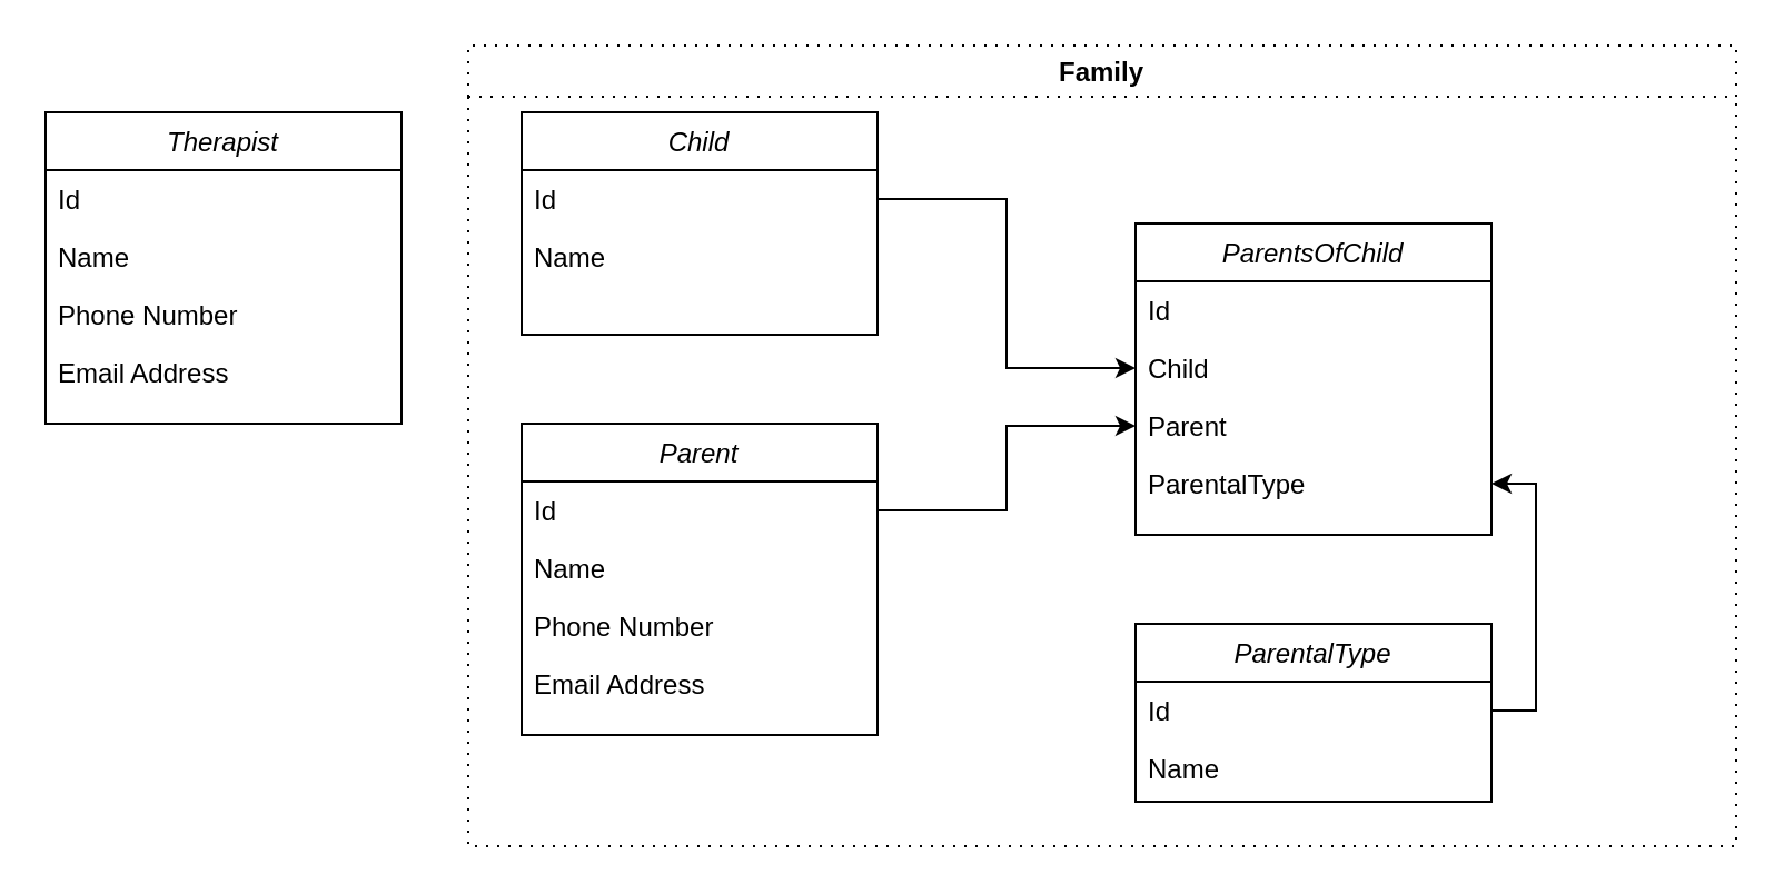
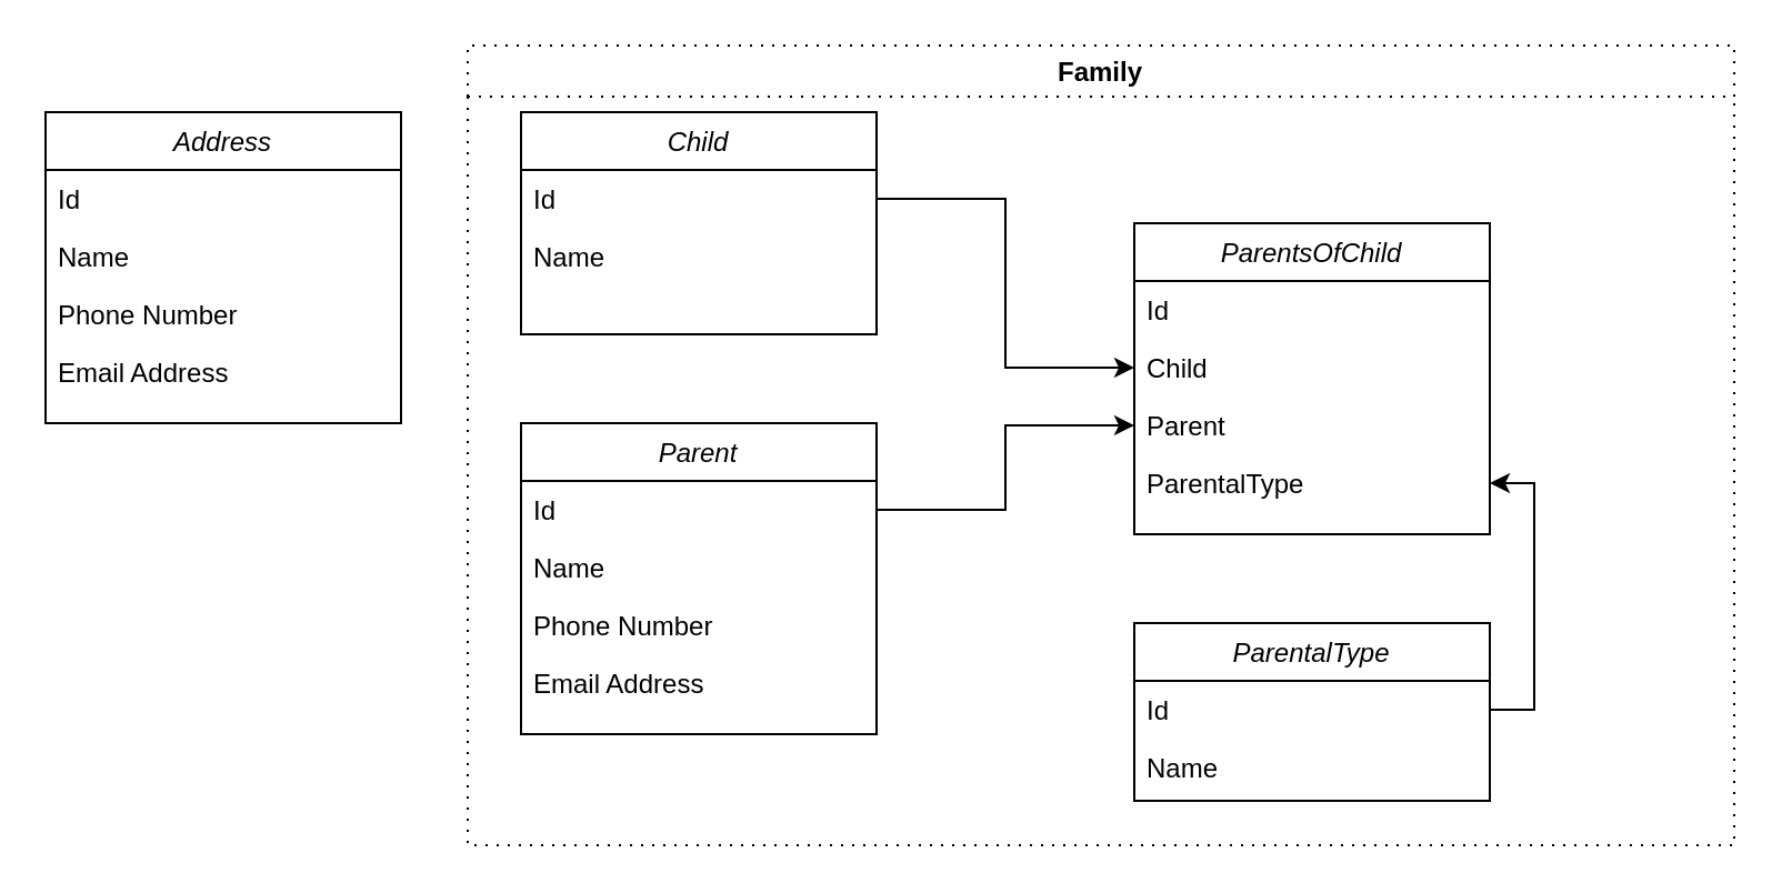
  <mxCell id="0" />
  <mxCell id="1" parent="0" />
  <mxCell id="2" value="Family" style="swimlane;dashed=1;dashPattern=1 4;" vertex="1" parent="1"><mxGeometry x="210" y="20" width="570" height="360" as="geometry" /></mxCell>
- <mxCell id="3" value="Therapist" style="swimlane;fontStyle=2;align=center;verticalAlign=top;childLayout=stackLayout;horizontal=1;startSize=26;horizontalStack=0;resizeParent=1;resizeLast=0;collapsible=1;marginBottom=0;rounded=0;shadow=0;strokeWidth=1;" parent="1" vertex="1"><mxGeometry x="20" y="50" width="160" height="140" as="geometry"><mxRectangle x="230" y="140" width="160" height="26" as="alternateBounds" /></mxGeometry></mxCell>
+ <mxCell id="3" value="Address" style="swimlane;fontStyle=2;align=center;verticalAlign=top;childLayout=stackLayout;horizontal=1;startSize=26;horizontalStack=0;resizeParent=1;resizeLast=0;collapsible=1;marginBottom=0;rounded=0;shadow=0;strokeWidth=1;" parent="1" vertex="1"><mxGeometry x="20" y="50" width="160" height="140" as="geometry"><mxRectangle x="230" y="140" width="160" height="26" as="alternateBounds" /></mxGeometry></mxCell>
  <mxCell id="4" value="Id" style="text;align=left;verticalAlign=top;spacingLeft=4;spacingRight=4;overflow=hidden;rotatable=0;points=[[0,0.5],[1,0.5]];portConstraint=eastwest;" parent="3" vertex="1"><mxGeometry y="26" width="160" height="26" as="geometry" /></mxCell>
  <mxCell id="5" value="Name" style="text;align=left;verticalAlign=top;spacingLeft=4;spacingRight=4;overflow=hidden;rotatable=0;points=[[0,0.5],[1,0.5]];portConstraint=eastwest;" vertex="1" parent="3"><mxGeometry y="52" width="160" height="26" as="geometry" /></mxCell>
  <mxCell id="6" value="Phone Number" style="text;align=left;verticalAlign=top;spacingLeft=4;spacingRight=4;overflow=hidden;rotatable=0;points=[[0,0.5],[1,0.5]];portConstraint=eastwest;rounded=0;shadow=0;html=0;" parent="3" vertex="1"><mxGeometry y="78" width="160" height="26" as="geometry" /></mxCell>
  <mxCell id="7" value="Email Address" style="text;align=left;verticalAlign=top;spacingLeft=4;spacingRight=4;overflow=hidden;rotatable=0;points=[[0,0.5],[1,0.5]];portConstraint=eastwest;rounded=0;shadow=0;html=0;" parent="3" vertex="1"><mxGeometry y="104" width="160" height="26" as="geometry" /></mxCell>
  <mxCell id="8" value="Child" style="swimlane;fontStyle=2;align=center;verticalAlign=top;childLayout=stackLayout;horizontal=1;startSize=26;horizontalStack=0;resizeParent=1;resizeLast=0;collapsible=1;marginBottom=0;rounded=0;shadow=0;strokeWidth=1;" vertex="1" parent="1"><mxGeometry x="234" y="50" width="160" height="100" as="geometry"><mxRectangle x="230" y="140" width="160" height="26" as="alternateBounds" /></mxGeometry></mxCell>
  <mxCell id="9" value="Id" style="text;align=left;verticalAlign=top;spacingLeft=4;spacingRight=4;overflow=hidden;rotatable=0;points=[[0,0.5],[1,0.5]];portConstraint=eastwest;" vertex="1" parent="8"><mxGeometry y="26" width="160" height="26" as="geometry" /></mxCell>
  <mxCell id="10" value="Name" style="text;align=left;verticalAlign=top;spacingLeft=4;spacingRight=4;overflow=hidden;rotatable=0;points=[[0,0.5],[1,0.5]];portConstraint=eastwest;" vertex="1" parent="8"><mxGeometry y="52" width="160" height="26" as="geometry" /></mxCell>
  <mxCell id="11" style="edgeStyle=orthogonalEdgeStyle;rounded=0;orthogonalLoop=1;jettySize=auto;html=1;exitX=1;exitY=0.5;exitDx=0;exitDy=0;" edge="1" parent="1" source="20" target="17"><mxGeometry relative="1" as="geometry" /></mxCell>
  <mxCell id="12" style="edgeStyle=orthogonalEdgeStyle;rounded=0;orthogonalLoop=1;jettySize=auto;html=1;exitX=1;exitY=0.5;exitDx=0;exitDy=0;" edge="1" parent="1" source="9" target="15"><mxGeometry relative="1" as="geometry" /></mxCell>
  <mxCell id="13" value="ParentsOfChild" style="swimlane;fontStyle=2;align=center;verticalAlign=top;childLayout=stackLayout;horizontal=1;startSize=26;horizontalStack=0;resizeParent=1;resizeLast=0;collapsible=1;marginBottom=0;rounded=0;shadow=0;strokeWidth=1;" vertex="1" parent="1"><mxGeometry x="510" y="100" width="160" height="140" as="geometry"><mxRectangle x="230" y="140" width="160" height="26" as="alternateBounds" /></mxGeometry></mxCell>
  <mxCell id="14" value="Id" style="text;align=left;verticalAlign=top;spacingLeft=4;spacingRight=4;overflow=hidden;rotatable=0;points=[[0,0.5],[1,0.5]];portConstraint=eastwest;" vertex="1" parent="13"><mxGeometry y="26" width="160" height="26" as="geometry" /></mxCell>
  <mxCell id="15" value="Child" style="text;align=left;verticalAlign=top;spacingLeft=4;spacingRight=4;overflow=hidden;rotatable=0;points=[[0,0.5],[1,0.5]];portConstraint=eastwest;" vertex="1" parent="13"><mxGeometry y="52" width="160" height="26" as="geometry" /></mxCell>
  <mxCell id="16" value="Parent" style="text;align=left;verticalAlign=top;spacingLeft=4;spacingRight=4;overflow=hidden;rotatable=0;points=[[0,0.5],[1,0.5]];portConstraint=eastwest;" vertex="1" parent="13"><mxGeometry y="78" width="160" height="26" as="geometry" /></mxCell>
  <mxCell id="17" value="ParentalType" style="text;align=left;verticalAlign=top;spacingLeft=4;spacingRight=4;overflow=hidden;rotatable=0;points=[[0,0.5],[1,0.5]];portConstraint=eastwest;" vertex="1" parent="13"><mxGeometry y="104" width="160" height="26" as="geometry" /></mxCell>
  <mxCell id="18" style="edgeStyle=orthogonalEdgeStyle;rounded=0;orthogonalLoop=1;jettySize=auto;html=1;exitX=1;exitY=0.5;exitDx=0;exitDy=0;" edge="1" parent="1" source="23" target="16"><mxGeometry relative="1" as="geometry" /></mxCell>
  <mxCell id="19" value="ParentalType" style="swimlane;fontStyle=2;align=center;verticalAlign=top;childLayout=stackLayout;horizontal=1;startSize=26;horizontalStack=0;resizeParent=1;resizeLast=0;collapsible=1;marginBottom=0;rounded=0;shadow=0;strokeWidth=1;" vertex="1" parent="1"><mxGeometry x="510" y="280" width="160" height="80" as="geometry"><mxRectangle x="230" y="140" width="160" height="26" as="alternateBounds" /></mxGeometry></mxCell>
  <mxCell id="20" value="Id" style="text;align=left;verticalAlign=top;spacingLeft=4;spacingRight=4;overflow=hidden;rotatable=0;points=[[0,0.5],[1,0.5]];portConstraint=eastwest;" vertex="1" parent="19"><mxGeometry y="26" width="160" height="26" as="geometry" /></mxCell>
  <mxCell id="21" value="Name" style="text;align=left;verticalAlign=top;spacingLeft=4;spacingRight=4;overflow=hidden;rotatable=0;points=[[0,0.5],[1,0.5]];portConstraint=eastwest;" vertex="1" parent="19"><mxGeometry y="52" width="160" height="26" as="geometry" /></mxCell>
  <mxCell id="22" value="Parent" style="swimlane;fontStyle=2;align=center;verticalAlign=top;childLayout=stackLayout;horizontal=1;startSize=26;horizontalStack=0;resizeParent=1;resizeLast=0;collapsible=1;marginBottom=0;rounded=0;shadow=0;strokeWidth=1;" vertex="1" parent="1"><mxGeometry x="234" y="190" width="160" height="140" as="geometry"><mxRectangle x="230" y="140" width="160" height="26" as="alternateBounds" /></mxGeometry></mxCell>
  <mxCell id="23" value="Id" style="text;align=left;verticalAlign=top;spacingLeft=4;spacingRight=4;overflow=hidden;rotatable=0;points=[[0,0.5],[1,0.5]];portConstraint=eastwest;" vertex="1" parent="22"><mxGeometry y="26" width="160" height="26" as="geometry" /></mxCell>
  <mxCell id="24" value="Name" style="text;align=left;verticalAlign=top;spacingLeft=4;spacingRight=4;overflow=hidden;rotatable=0;points=[[0,0.5],[1,0.5]];portConstraint=eastwest;" vertex="1" parent="22"><mxGeometry y="52" width="160" height="26" as="geometry" /></mxCell>
  <mxCell id="25" value="Phone Number" style="text;align=left;verticalAlign=top;spacingLeft=4;spacingRight=4;overflow=hidden;rotatable=0;points=[[0,0.5],[1,0.5]];portConstraint=eastwest;rounded=0;shadow=0;html=0;" vertex="1" parent="22"><mxGeometry y="78" width="160" height="26" as="geometry" /></mxCell>
  <mxCell id="26" value="Email Address" style="text;align=left;verticalAlign=top;spacingLeft=4;spacingRight=4;overflow=hidden;rotatable=0;points=[[0,0.5],[1,0.5]];portConstraint=eastwest;rounded=0;shadow=0;html=0;" vertex="1" parent="22"><mxGeometry y="104" width="160" height="26" as="geometry" /></mxCell>
